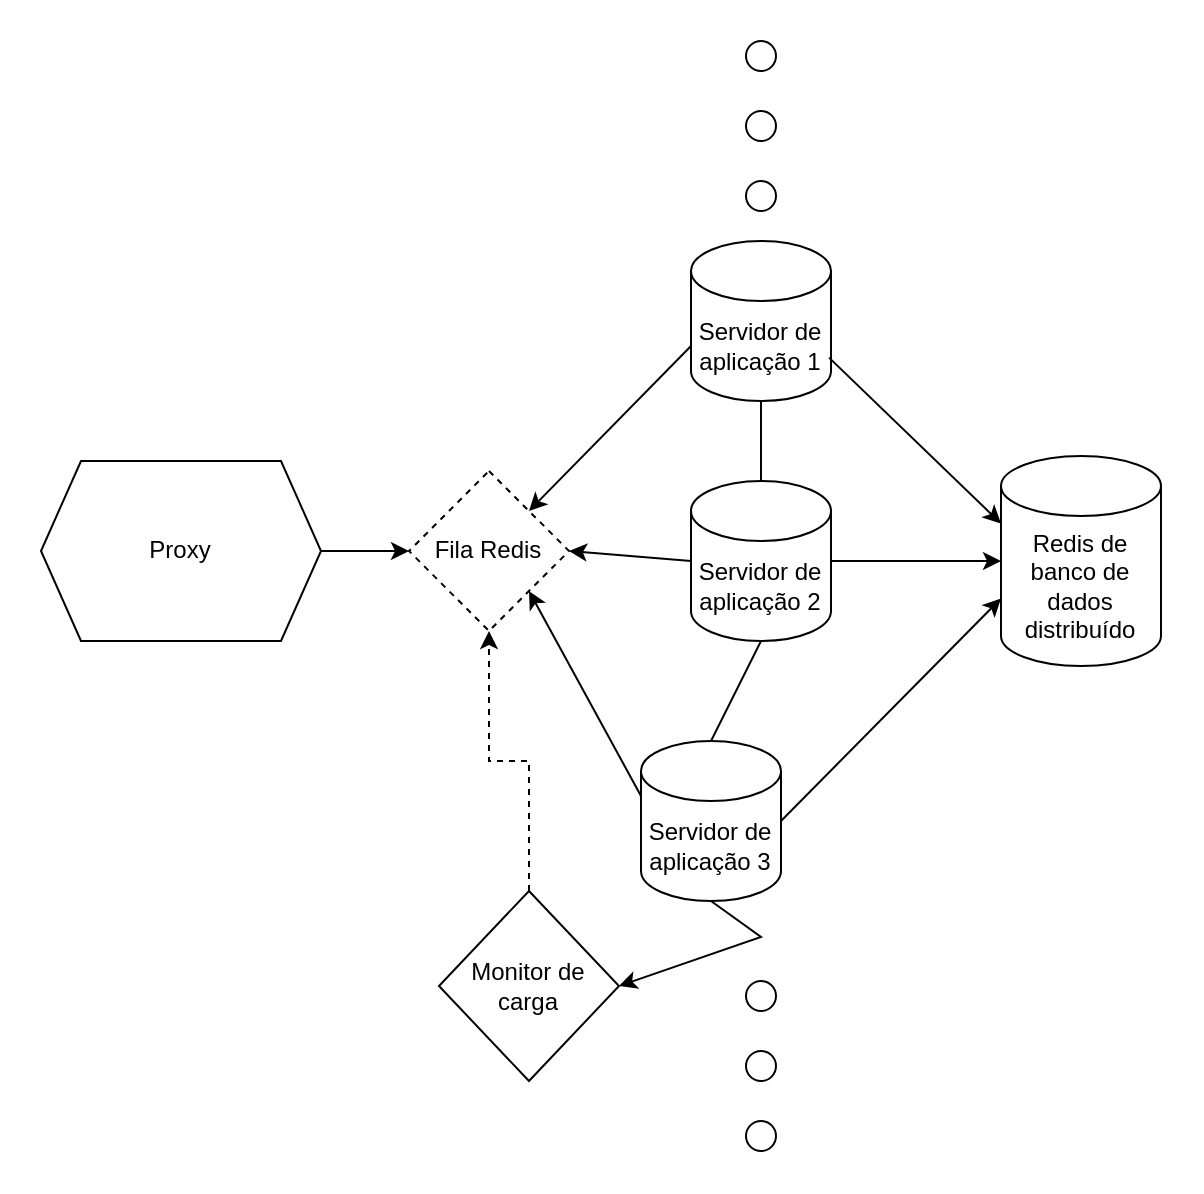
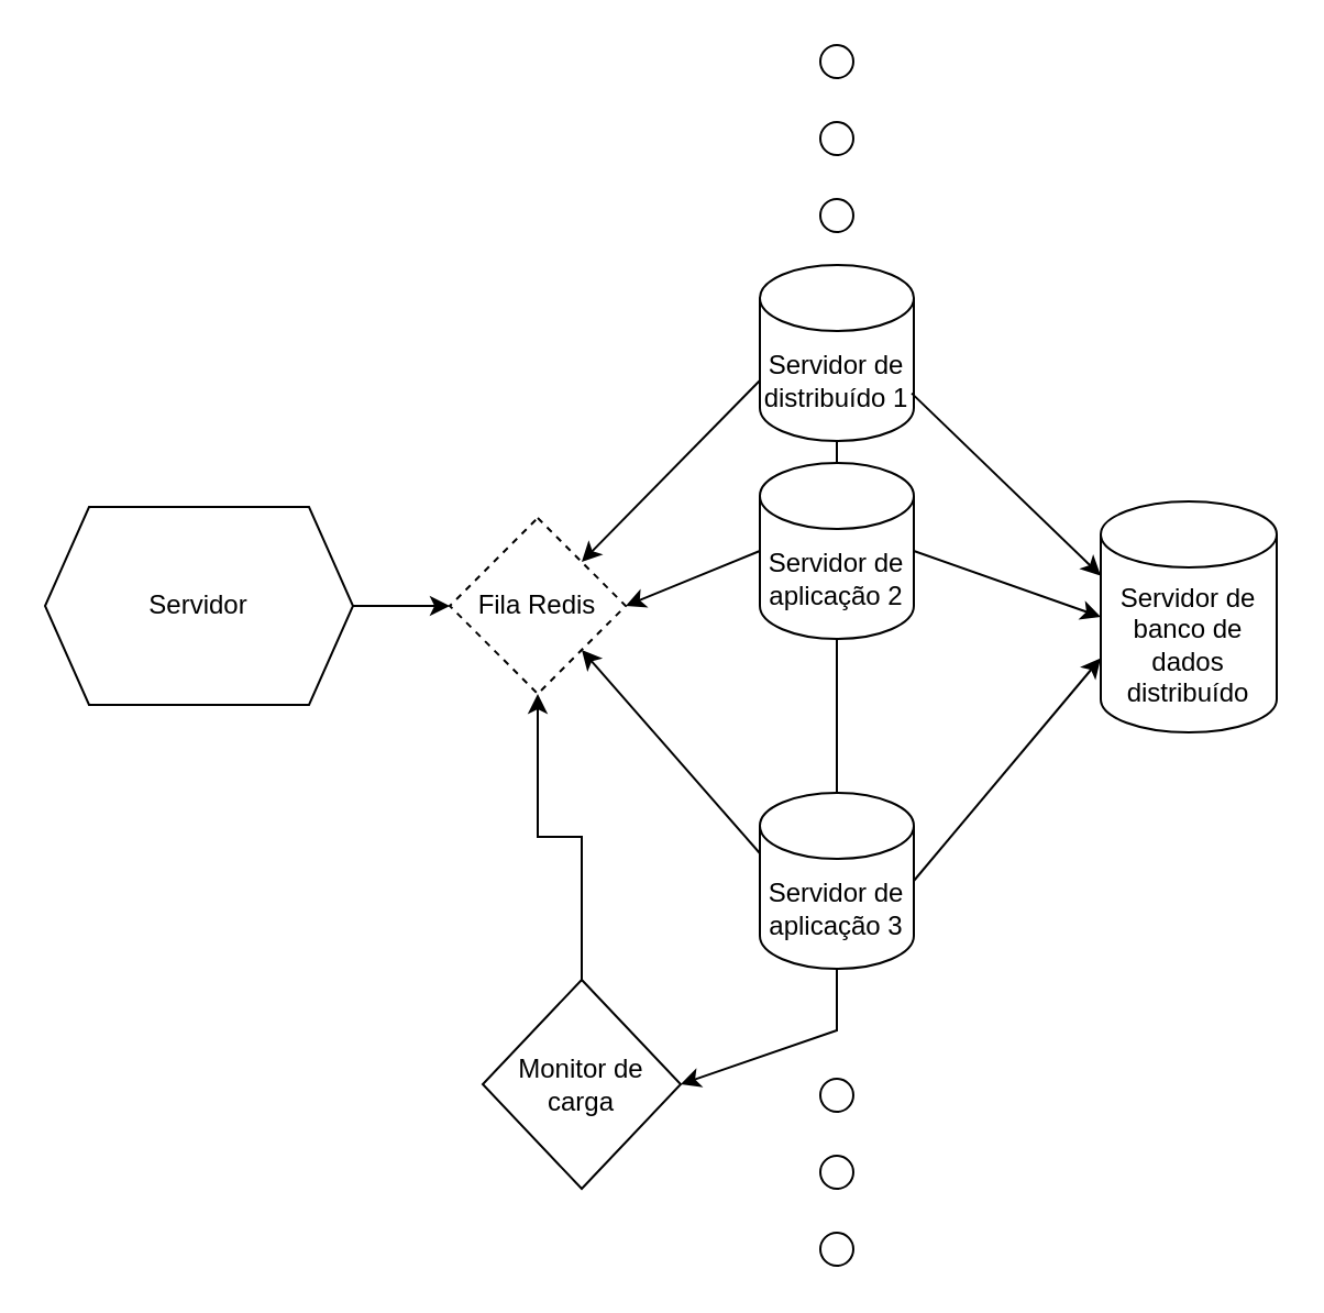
  <mxCell id="0" />
  <mxCell id="1" parent="0" />
- <mxCell id="2" value="Proxy" style="shape=hexagon;perimeter=hexagonPerimeter2;whiteSpace=wrap;html=1;fixedSize=1;" vertex="1" parent="1"><mxGeometry x="20" y="230" width="140" height="90" as="geometry" /></mxCell>
- <mxCell id="3" value="Servidor de aplicação 1" style="shape=cylinder3;whiteSpace=wrap;html=1;boundedLbl=1;backgroundOutline=1;size=15;" vertex="1" parent="1"><mxGeometry x="345" y="120" width="70" height="80" as="geometry" /></mxCell>
- <mxCell id="4" value="Servidor de aplicação 2" style="shape=cylinder3;whiteSpace=wrap;html=1;boundedLbl=1;backgroundOutline=1;size=15;" vertex="1" parent="1"><mxGeometry x="345" y="240" width="70" height="80" as="geometry" /></mxCell>
- <mxCell id="5" value="Servidor de aplicação 3" style="shape=cylinder3;whiteSpace=wrap;html=1;boundedLbl=1;backgroundOutline=1;size=15;" vertex="1" parent="1"><mxGeometry x="320" y="370" width="70" height="80" as="geometry" /></mxCell>
+ <mxCell id="2" value="Servidor" style="shape=hexagon;perimeter=hexagonPerimeter2;whiteSpace=wrap;html=1;fixedSize=1;" vertex="1" parent="1"><mxGeometry x="20" y="230" width="140" height="90" as="geometry" /></mxCell>
+ <mxCell id="3" value="Servidor de distribuído 1" style="shape=cylinder3;whiteSpace=wrap;html=1;boundedLbl=1;backgroundOutline=1;size=15;" vertex="1" parent="1"><mxGeometry x="345" y="120" width="70" height="80" as="geometry" /></mxCell>
+ <mxCell id="4" value="Servidor de aplicação 2" style="shape=cylinder3;whiteSpace=wrap;html=1;boundedLbl=1;backgroundOutline=1;size=15;" vertex="1" parent="1"><mxGeometry x="345" y="210" width="70" height="80" as="geometry" /></mxCell>
+ <mxCell id="5" value="Servidor de aplicação 3" style="shape=cylinder3;whiteSpace=wrap;html=1;boundedLbl=1;backgroundOutline=1;size=15;" vertex="1" parent="1"><mxGeometry x="345" y="360" width="70" height="80" as="geometry" /></mxCell>
  <mxCell id="6" value="" style="ellipse;whiteSpace=wrap;html=1;aspect=fixed;" vertex="1" parent="1"><mxGeometry x="372.5" y="490" width="15" height="15" as="geometry" /></mxCell>
  <mxCell id="7" value="" style="ellipse;whiteSpace=wrap;html=1;aspect=fixed;" vertex="1" parent="1"><mxGeometry x="372.5" y="525" width="15" height="15" as="geometry" /></mxCell>
  <mxCell id="8" value="" style="ellipse;whiteSpace=wrap;html=1;aspect=fixed;" vertex="1" parent="1"><mxGeometry x="372.5" y="560" width="15" height="15" as="geometry" /></mxCell>
  <mxCell id="9" value="" style="ellipse;whiteSpace=wrap;html=1;aspect=fixed;" vertex="1" parent="1"><mxGeometry x="372.5" y="20" width="15" height="15" as="geometry" /></mxCell>
  <mxCell id="10" value="" style="ellipse;whiteSpace=wrap;html=1;aspect=fixed;" vertex="1" parent="1"><mxGeometry x="372.5" y="55" width="15" height="15" as="geometry" /></mxCell>
  <mxCell id="11" value="" style="ellipse;whiteSpace=wrap;html=1;aspect=fixed;" vertex="1" parent="1"><mxGeometry x="372.5" y="90" width="15" height="15" as="geometry" /></mxCell>
  <mxCell id="12" value="" style="endArrow=classic;html=1;rounded=0;exitX=0.986;exitY=0.729;exitDx=0;exitDy=0;exitPerimeter=0;entryX=0;entryY=0;entryDx=0;entryDy=33.75;entryPerimeter=0;" edge="1" parent="1" source="3" target="17"><mxGeometry width="50" height="50" relative="1" as="geometry"><mxPoint x="30" y="340" as="sourcePoint" /><mxPoint x="490" y="251.25" as="targetPoint" /></mxGeometry></mxCell>
  <mxCell id="13" value="" style="endArrow=classic;html=1;rounded=0;exitX=1;exitY=0.5;exitDx=0;exitDy=0;exitPerimeter=0;entryX=0;entryY=0.5;entryDx=0;entryDy=0;entryPerimeter=0;" edge="1" parent="1" source="4" target="17"><mxGeometry width="50" height="50" relative="1" as="geometry"><mxPoint x="419" y="188" as="sourcePoint" /><mxPoint x="490" y="272.5" as="targetPoint" /></mxGeometry></mxCell>
  <mxCell id="14" value="" style="endArrow=classic;html=1;rounded=0;exitX=1;exitY=0.5;exitDx=0;exitDy=0;exitPerimeter=0;entryX=0;entryY=0;entryDx=0;entryDy=71.25;entryPerimeter=0;" edge="1" parent="1" source="5" target="17"><mxGeometry width="50" height="50" relative="1" as="geometry"><mxPoint x="429" y="198" as="sourcePoint" /><mxPoint x="490" y="293.75" as="targetPoint" /></mxGeometry></mxCell>
  <mxCell id="15" value="" style="endArrow=none;html=1;rounded=0;entryX=0.5;entryY=1;entryDx=0;entryDy=0;entryPerimeter=0;exitX=0.5;exitY=0;exitDx=0;exitDy=0;exitPerimeter=0;" edge="1" parent="1" source="4" target="3"><mxGeometry width="50" height="50" relative="1" as="geometry"><mxPoint x="360" y="260" as="sourcePoint" /><mxPoint x="410" y="210" as="targetPoint" /></mxGeometry></mxCell>
  <mxCell id="16" value="" style="endArrow=none;html=1;rounded=0;entryX=0.5;entryY=1;entryDx=0;entryDy=0;entryPerimeter=0;exitX=0.5;exitY=0;exitDx=0;exitDy=0;exitPerimeter=0;" edge="1" parent="1" source="5" target="4"><mxGeometry width="50" height="50" relative="1" as="geometry"><mxPoint x="390" y="250" as="sourcePoint" /><mxPoint x="390" y="210" as="targetPoint" /></mxGeometry></mxCell>
- <mxCell id="17" value="Redis de banco de dados distribuído" style="shape=cylinder3;whiteSpace=wrap;html=1;boundedLbl=1;backgroundOutline=1;size=15;" vertex="1" parent="1"><mxGeometry x="500" y="227.5" width="80" height="105" as="geometry" /></mxCell>
+ <mxCell id="17" value="Servidor de banco de dados distribuído" style="shape=cylinder3;whiteSpace=wrap;html=1;boundedLbl=1;backgroundOutline=1;size=15;" vertex="1" parent="1"><mxGeometry x="500" y="227.5" width="80" height="105" as="geometry" /></mxCell>
  <mxCell id="18" value="Fila Redis" style="rhombus;whiteSpace=wrap;html=1;dashed=1;" vertex="1" parent="1"><mxGeometry x="204" y="235" width="80" height="80" as="geometry" /></mxCell>
  <mxCell id="19" value="" style="endArrow=classic;html=1;rounded=0;exitX=1;exitY=0.5;exitDx=0;exitDy=0;entryX=0;entryY=0.5;entryDx=0;entryDy=0;" edge="1" parent="1" source="2" target="18"><mxGeometry width="50" height="50" relative="1" as="geometry"><mxPoint x="80" y="430" as="sourcePoint" /><mxPoint x="130" y="380" as="targetPoint" /></mxGeometry></mxCell>
  <mxCell id="20" value="" style="endArrow=classic;html=1;rounded=0;exitX=0;exitY=0;exitDx=0;exitDy=52.5;exitPerimeter=0;entryX=1;entryY=0;entryDx=0;entryDy=0;" edge="1" parent="1" source="3" target="18"><mxGeometry width="50" height="50" relative="1" as="geometry"><mxPoint x="310" y="470" as="sourcePoint" /><mxPoint x="360" y="420" as="targetPoint" /></mxGeometry></mxCell>
  <mxCell id="21" value="" style="endArrow=classic;html=1;rounded=0;exitX=0;exitY=0.5;exitDx=0;exitDy=0;exitPerimeter=0;entryX=1;entryY=0.5;entryDx=0;entryDy=0;" edge="1" parent="1" source="4" target="18"><mxGeometry width="50" height="50" relative="1" as="geometry"><mxPoint x="355" y="183" as="sourcePoint" /><mxPoint x="274" y="265" as="targetPoint" /></mxGeometry></mxCell>
  <mxCell id="22" value="" style="endArrow=classic;html=1;rounded=0;exitX=0;exitY=0;exitDx=0;exitDy=27.5;exitPerimeter=0;entryX=1;entryY=1;entryDx=0;entryDy=0;" edge="1" parent="1" source="5" target="18"><mxGeometry width="50" height="50" relative="1" as="geometry"><mxPoint x="365" y="193" as="sourcePoint" /><mxPoint x="284" y="275" as="targetPoint" /></mxGeometry></mxCell>
- <mxCell id="23" style="edgeStyle=orthogonalEdgeStyle;rounded=0;orthogonalLoop=1;jettySize=auto;html=1;entryX=0.5;entryY=1;entryDx=0;entryDy=0;dashed=1;" edge="1" parent="1" source="24" target="18"><mxGeometry relative="1" as="geometry" /></mxCell>
+ <mxCell id="23" style="edgeStyle=orthogonalEdgeStyle;rounded=0;orthogonalLoop=1;jettySize=auto;html=1;entryX=0.5;entryY=1;entryDx=0;entryDy=0;" edge="1" parent="1" source="24" target="18"><mxGeometry relative="1" as="geometry" /></mxCell>
  <mxCell id="24" value="Monitor de carga" style="rhombus;whiteSpace=wrap;html=1;" vertex="1" parent="1"><mxGeometry x="219" y="445" width="90" height="95" as="geometry" /></mxCell>
  <mxCell id="25" value="" style="endArrow=classic;html=1;rounded=0;exitX=0.5;exitY=1;exitDx=0;exitDy=0;exitPerimeter=0;entryX=1;entryY=0.5;entryDx=0;entryDy=0;" edge="1" parent="1" source="5" target="24"><mxGeometry width="50" height="50" relative="1" as="geometry"><mxPoint x="350" y="500" as="sourcePoint" /><mxPoint x="300" y="470" as="targetPoint" /><Array as="points"><mxPoint x="380" y="468" /></Array></mxGeometry></mxCell>
